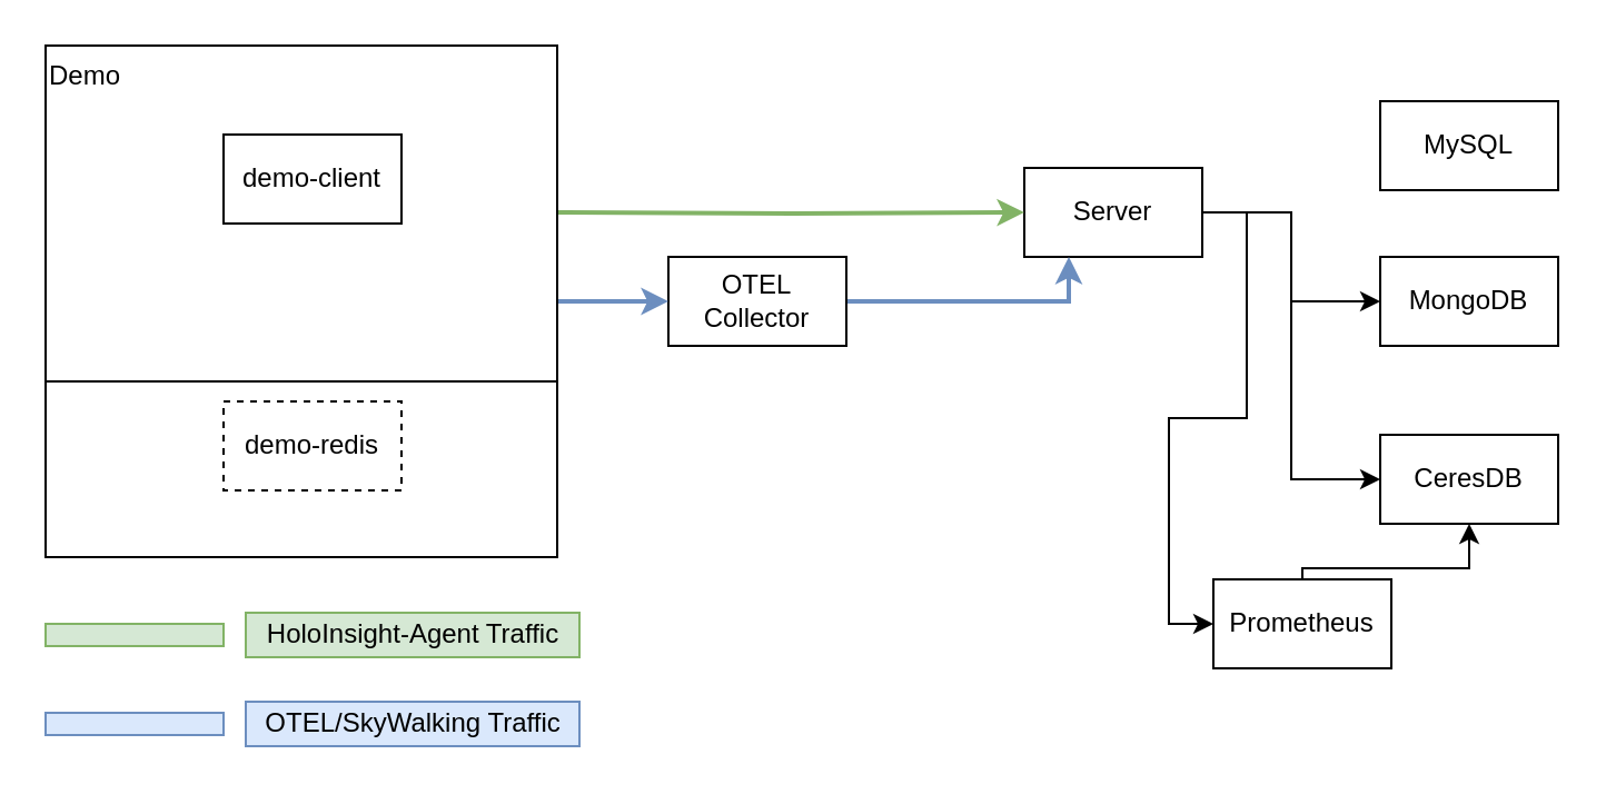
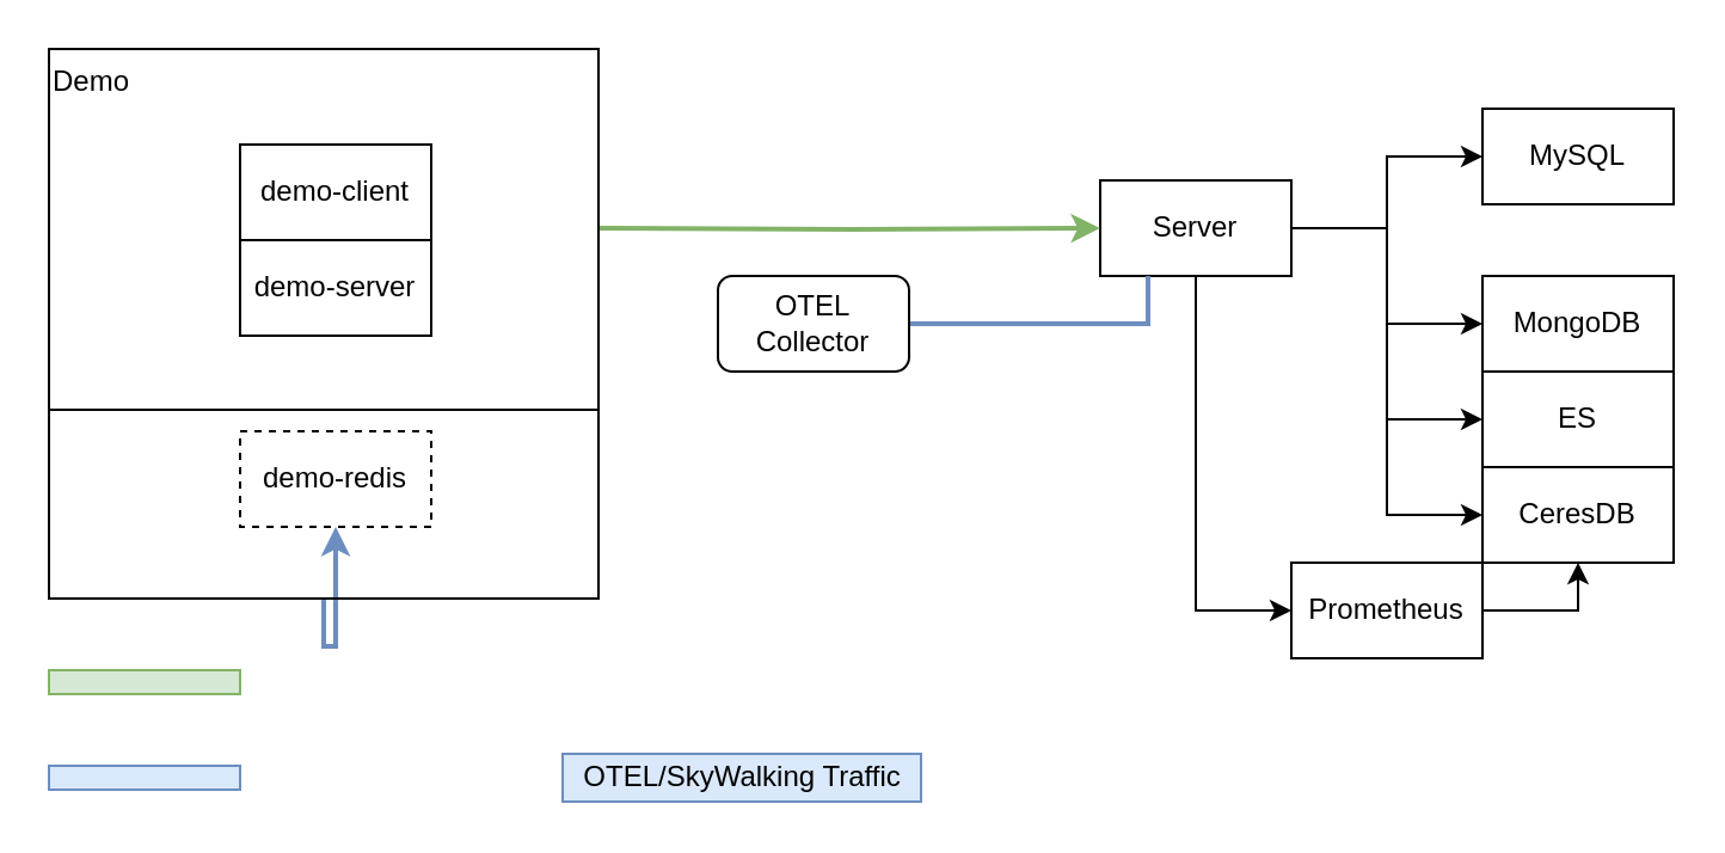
  <mxCell id="0" />
  <mxCell id="1" parent="0" />
+ <mxCell id="2" value="&lt;span style=&quot;&quot;&gt;demo-server&lt;/span&gt;" style="rounded=0;whiteSpace=wrap;html=1;" parent="1" vertex="1"><mxGeometry x="100" y="100" width="80" height="40" as="geometry" /></mxCell>
  <mxCell id="3" value="&lt;span style=&quot;&quot;&gt;demo-client&lt;/span&gt;" style="rounded=0;whiteSpace=wrap;html=1;" parent="1" vertex="1"><mxGeometry x="100" y="60" width="80" height="40" as="geometry" /></mxCell>
  <mxCell id="4" value="&lt;span style=&quot;&quot;&gt;demo-redis&lt;/span&gt;" style="rounded=0;whiteSpace=wrap;html=1;dashed=1;" parent="1" vertex="1"><mxGeometry x="100" y="180" width="80" height="40" as="geometry" /></mxCell>
  <mxCell id="5" style="edgeStyle=orthogonalEdgeStyle;rounded=0;orthogonalLoop=1;jettySize=auto;html=1;entryX=0;entryY=0.5;entryDx=0;entryDy=0;" parent="1" source="10" target="13" edge="1"><mxGeometry relative="1" as="geometry" /></mxCell>
  <mxCell id="6" style="edgeStyle=orthogonalEdgeStyle;rounded=0;orthogonalLoop=1;jettySize=auto;html=1;entryX=0;entryY=0.5;entryDx=0;entryDy=0;" parent="1" source="10" target="11" edge="1"><mxGeometry relative="1" as="geometry" /></mxCell>
+ <mxCell id="7" style="edgeStyle=orthogonalEdgeStyle;rounded=0;orthogonalLoop=1;jettySize=auto;html=1;entryX=0;entryY=0.5;entryDx=0;entryDy=0;" parent="1" source="10" target="16" edge="1"><mxGeometry relative="1" as="geometry" /></mxCell>
  <mxCell id="8" style="edgeStyle=orthogonalEdgeStyle;rounded=0;orthogonalLoop=1;jettySize=auto;html=1;" parent="1" source="10" target="15" edge="1"><mxGeometry relative="1" as="geometry" /></mxCell>
+ <mxCell id="9" style="edgeStyle=orthogonalEdgeStyle;rounded=0;orthogonalLoop=1;jettySize=auto;html=1;" parent="1" source="10" target="14" edge="1"><mxGeometry relative="1" as="geometry" /></mxCell>
  <mxCell id="10" value="&lt;span style=&quot;&quot;&gt;Server&lt;/span&gt;" style="rounded=0;whiteSpace=wrap;html=1;" parent="1" vertex="1"><mxGeometry x="460" y="75" width="80" height="40" as="geometry" /></mxCell>
  <mxCell id="11" value="&lt;span style=&quot;&quot;&gt;CeresDB&lt;/span&gt;" style="rounded=0;whiteSpace=wrap;html=1;" parent="1" vertex="1"><mxGeometry x="620" y="195" width="80" height="40" as="geometry" /></mxCell>
  <mxCell id="12" style="edgeStyle=orthogonalEdgeStyle;rounded=0;orthogonalLoop=1;jettySize=auto;html=1;entryX=0.5;entryY=1;entryDx=0;entryDy=0;" parent="1" source="13" target="11" edge="1"><mxGeometry relative="1" as="geometry"><Array as="points"><mxPoint x="660" y="255" /></Array></mxGeometry></mxCell>
- <mxCell id="13" value="&lt;span style=&quot;&quot;&gt;Prometheus&lt;/span&gt;" style="rounded=0;whiteSpace=wrap;html=1;" parent="1" vertex="1"><mxGeometry x="545" y="260" width="80" height="40" as="geometry" /></mxCell>
+ <mxCell id="13" value="&lt;span style=&quot;&quot;&gt;Prometheus&lt;/span&gt;" style="rounded=0;whiteSpace=wrap;html=1;" parent="1" vertex="1"><mxGeometry x="540" y="235" width="80" height="40" as="geometry" /></mxCell>
  <mxCell id="14" value="&lt;span style=&quot;&quot;&gt;MySQL&lt;/span&gt;" style="rounded=0;whiteSpace=wrap;html=1;" parent="1" vertex="1"><mxGeometry x="620" y="45" width="80" height="40" as="geometry" /></mxCell>
  <mxCell id="15" value="&lt;span style=&quot;&quot;&gt;MongoDB&lt;/span&gt;" style="rounded=0;whiteSpace=wrap;html=1;" parent="1" vertex="1"><mxGeometry x="620" y="115" width="80" height="40" as="geometry" /></mxCell>
- <mxCell id="17" style="edgeStyle=orthogonalEdgeStyle;rounded=0;orthogonalLoop=1;jettySize=auto;html=1;entryX=0.25;entryY=1;entryDx=0;entryDy=0;fillColor=#dae8fc;strokeColor=#6c8ebf;strokeWidth=2;" parent="1" source="18" target="10" edge="1"><mxGeometry relative="1" as="geometry" /></mxCell>
- <mxCell id="18" value="OTEL&lt;br&gt;Collector&lt;span style=&quot;&quot;&gt;&lt;br&gt;&lt;/span&gt;" style="rounded=0;whiteSpace=wrap;html=1;" parent="1" vertex="1"><mxGeometry x="300" y="115" width="80" height="40" as="geometry" /></mxCell>
- <mxCell id="19" style="edgeStyle=orthogonalEdgeStyle;rounded=0;orthogonalLoop=1;jettySize=auto;html=1;strokeWidth=2;fillColor=#dae8fc;strokeColor=#6c8ebf;" parent="1" source="21" target="18" edge="1"><mxGeometry relative="1" as="geometry" /></mxCell>
+ <mxCell id="16" value="&lt;span style=&quot;&quot;&gt;ES&lt;/span&gt;" style="rounded=0;whiteSpace=wrap;html=1;" parent="1" vertex="1"><mxGeometry x="620" y="155" width="80" height="40" as="geometry" /></mxCell>
+ <mxCell id="17" style="edgeStyle=orthogonalEdgeStyle;rounded=0;orthogonalLoop=1;jettySize=auto;html=1;entryX=0.25;entryY=1;entryDx=0;entryDy=0;fillColor=#dae8fc;strokeColor=#6c8ebf;strokeWidth=2;endArrow=none;" parent="1" source="18" target="10" edge="1"><mxGeometry relative="1" as="geometry" /></mxCell>
+ <mxCell id="18" value="OTEL&lt;br&gt;Collector&lt;span style=&quot;&quot;&gt;&lt;br&gt;&lt;/span&gt;" style="whiteSpace=wrap;html=1;rounded=1;" parent="1" vertex="1"><mxGeometry x="300" y="115" width="80" height="40" as="geometry" /></mxCell>
+ <mxCell id="19" style="edgeStyle=orthogonalEdgeStyle;rounded=0;orthogonalLoop=1;jettySize=auto;html=1;strokeWidth=2;fillColor=#dae8fc;strokeColor=#6c8ebf;" parent="1" source="21" target="4" edge="1"><mxGeometry relative="1" as="geometry" /></mxCell>
  <mxCell id="20" style="edgeStyle=orthogonalEdgeStyle;rounded=0;orthogonalLoop=1;jettySize=auto;html=1;entryX=0;entryY=0.5;entryDx=0;entryDy=0;strokeWidth=2;fillColor=#d5e8d4;strokeColor=#82b366;" parent="1" target="10" edge="1"><mxGeometry relative="1" as="geometry"><mxPoint x="250" y="95" as="sourcePoint" /></mxGeometry></mxCell>
  <mxCell id="21" value="&lt;span style=&quot;&quot;&gt;Demo&lt;/span&gt;" style="rounded=0;whiteSpace=wrap;html=1;fillColor=none;align=left;verticalAlign=top;" parent="1" vertex="1"><mxGeometry x="20" y="20" width="230" height="230" as="geometry" /></mxCell>
  <mxCell id="22" value="" style="endArrow=none;html=1;rounded=0;strokeWidth=1;" parent="1" edge="1"><mxGeometry width="50" height="50" relative="1" as="geometry"><mxPoint x="20" y="171" as="sourcePoint" /><mxPoint x="250" y="171" as="targetPoint" /></mxGeometry></mxCell>
  <mxCell id="23" value="" style="rounded=0;whiteSpace=wrap;html=1;fillColor=#dae8fc;strokeColor=#6c8ebf;" parent="1" vertex="1"><mxGeometry x="20" y="320" width="80" height="10" as="geometry" /></mxCell>
- <mxCell id="24" value="OTEL/SkyWalking Traffic" style="text;html=1;align=center;verticalAlign=middle;resizable=0;points=[];autosize=1;strokeColor=#6c8ebf;fillColor=#dae8fc;" parent="1" vertex="1"><mxGeometry x="110" y="315" width="150" height="20" as="geometry" /></mxCell>
+ <mxCell id="24" value="OTEL/SkyWalking Traffic" style="text;html=1;align=center;verticalAlign=middle;resizable=0;points=[];autosize=1;strokeColor=#6c8ebf;fillColor=#dae8fc;" parent="1" vertex="1"><mxGeometry x="235" y="315" width="150" height="20" as="geometry" /></mxCell>
  <mxCell id="25" value="" style="rounded=0;whiteSpace=wrap;html=1;fillColor=#d5e8d4;strokeColor=#82b366;" parent="1" vertex="1"><mxGeometry x="20" y="280" width="80" height="10" as="geometry" /></mxCell>
- <mxCell id="26" value="&lt;span style=&quot;&quot;&gt;HoloInsight-Agent Traffic&lt;/span&gt;" style="text;html=1;align=center;verticalAlign=middle;resizable=0;points=[];autosize=1;strokeColor=#82b366;fillColor=#d5e8d4;" parent="1" vertex="1"><mxGeometry x="110" y="275" width="150" height="20" as="geometry" /></mxCell>
